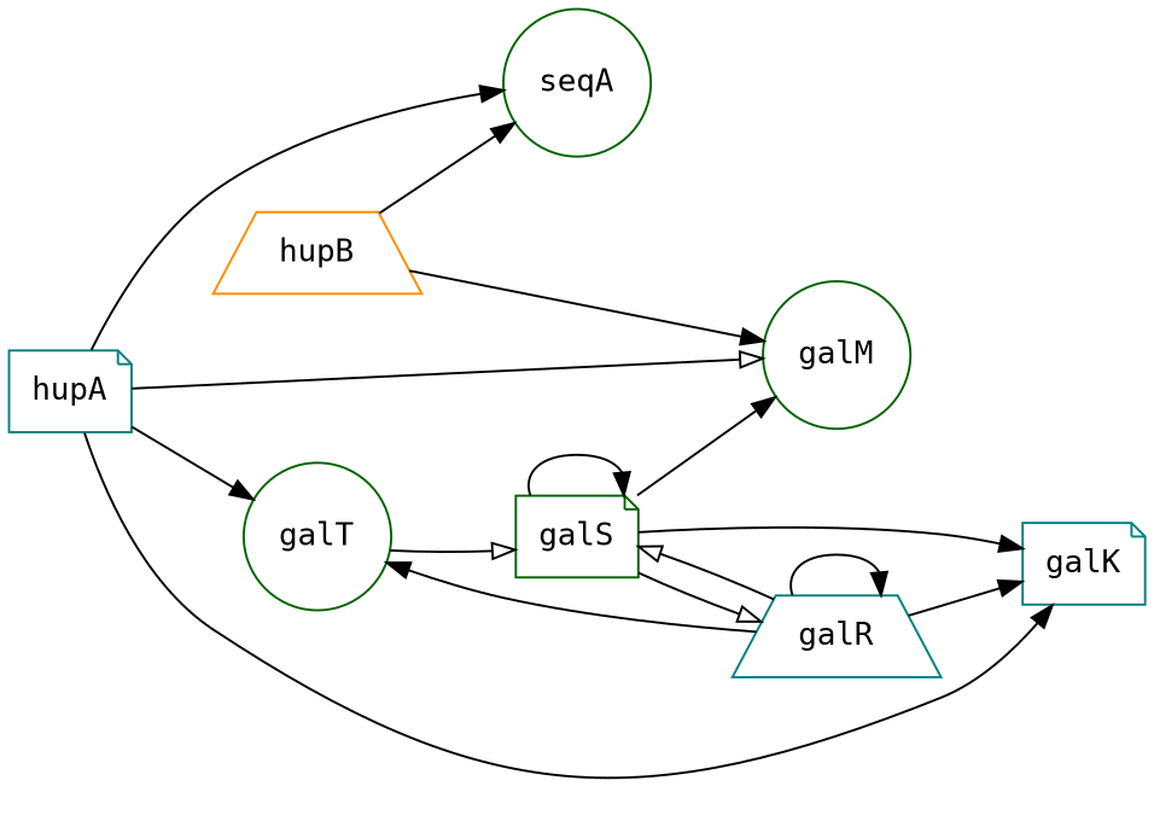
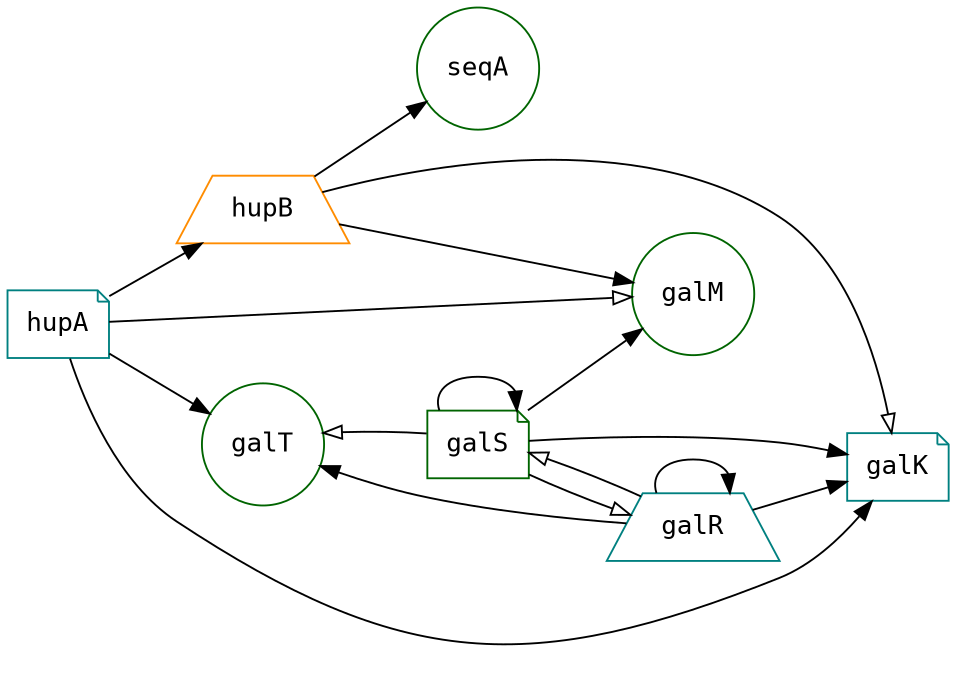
  digraph {
    fontname="DejaVu Sans Mono"
    rankdir=LR
    node [color=darkgreen fontname="DejaVu Sans Mono" shape=circle]
    edge [arrowhead=normal fontname="DejaVu Sans Mono" value="-"]
    seqA [position="139,239"]
    hupB [color=darkorange position="132,169" shape=trapezium]
    galK [color=teal position="200,129" shape=note]
    galM [position="140,77"]
    galT [position="170,103"]
    hupA [color=teal position="110,151" shape=note]
    galR [color=teal position="196,43" shape=trapezium]
    galS [position="225,68" shape=note]
    hupB -> seqA
+   hupB -> galK [arrowhead=onormal]
    hupB -> galM
-   hupA -> seqA
+   hupA -> hupB
    hupA -> galK
    hupA -> galM [arrowhead=onormal]
    hupA -> galT
    galR -> galK [value="+-"]
    galR -> galT [value="+-"]
    galR -> galR
    galR -> galS [arrowhead=onormal]
    galS -> galK [value="+-"]
    galS -> galM [value="+-"]
-   galT -> galS [arrowhead=onormal value="+-"]
+   galS -> galT [arrowhead=onormal value="+-"]
    galS -> galR [arrowhead=onormal]
    galS -> galS
  }
